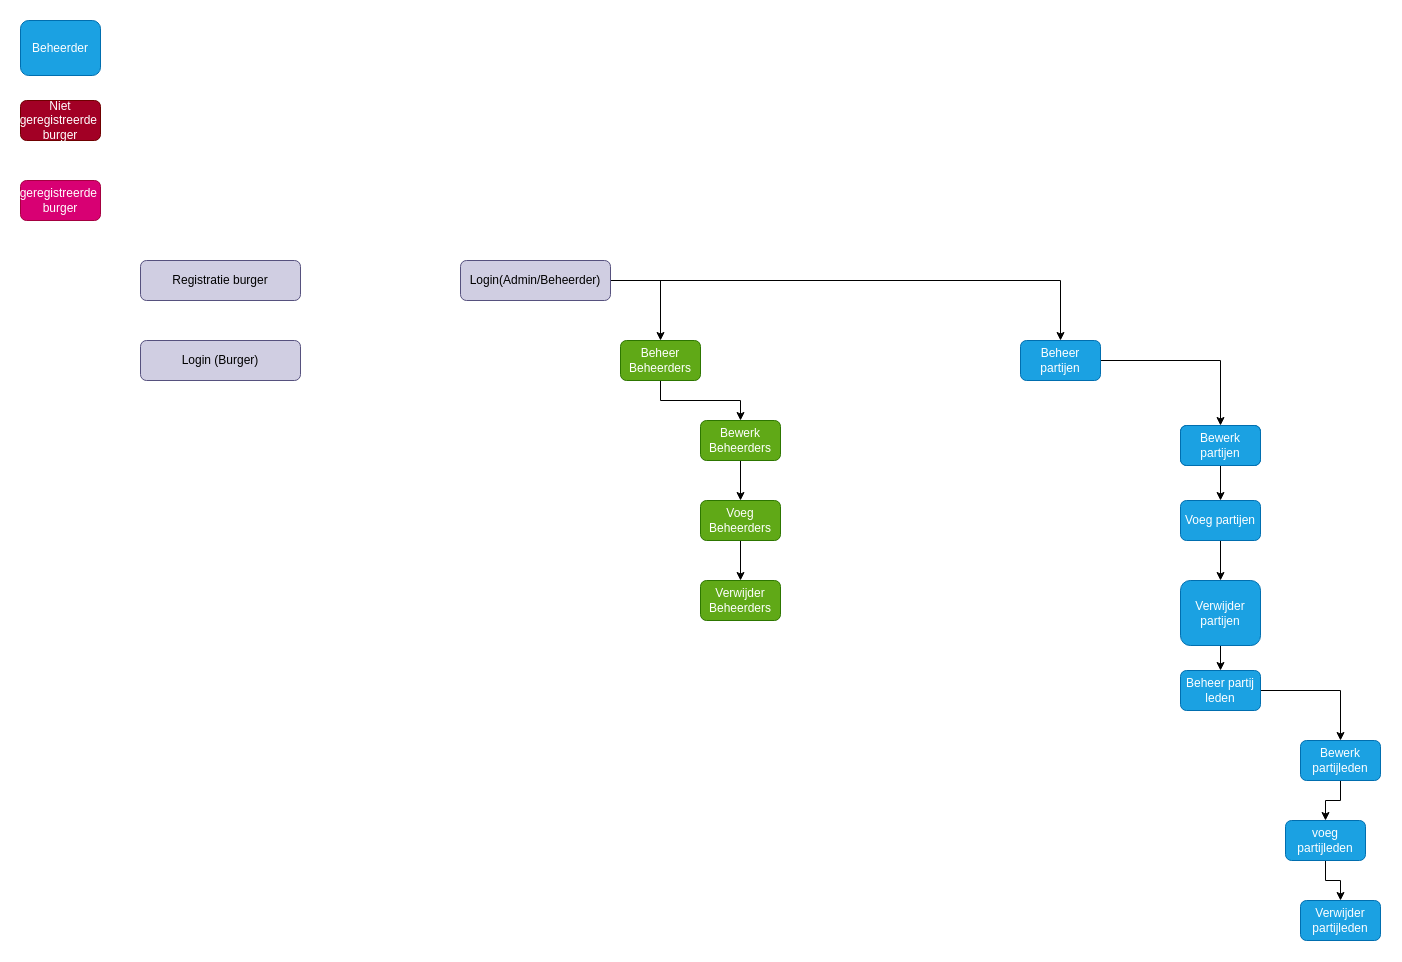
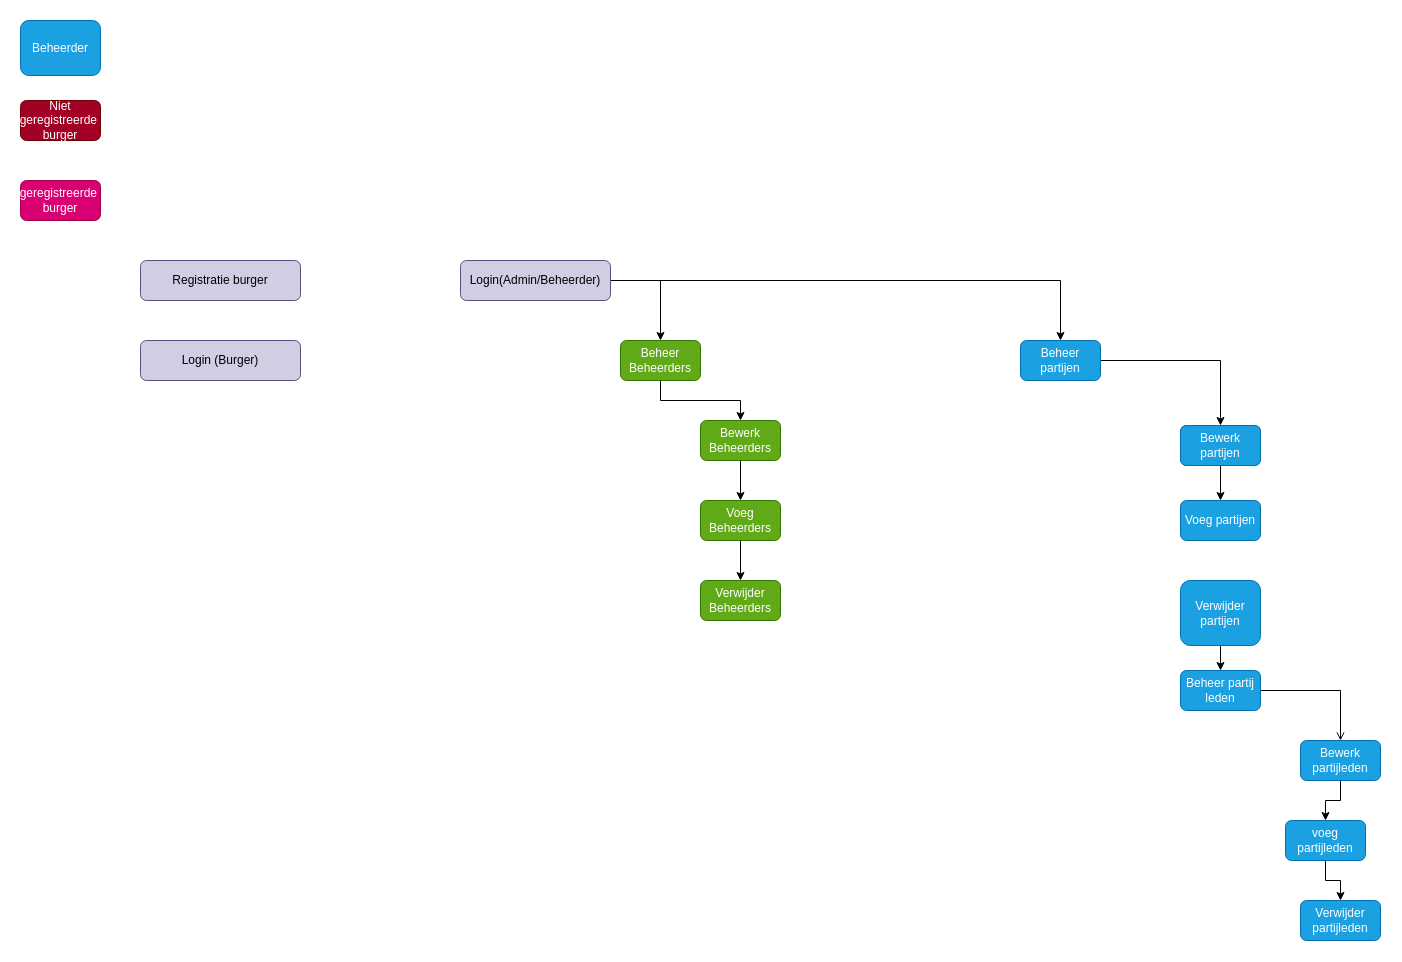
  <mxCell id="0" />
  <mxCell id="1" parent="0" />
  <mxCell id="2" style="edgeStyle=orthogonalEdgeStyle;rounded=0;orthogonalLoop=1;jettySize=auto;html=1;" parent="1" source="4" target="10" edge="1"><mxGeometry relative="1" as="geometry" /></mxCell>
  <mxCell id="3" style="edgeStyle=orthogonalEdgeStyle;rounded=0;orthogonalLoop=1;jettySize=auto;html=1;entryX=0.5;entryY=0;entryDx=0;entryDy=0;" edge="1" parent="1" source="4" target="17"><mxGeometry relative="1" as="geometry" /></mxCell>
  <mxCell id="4" value="Login(Admin/Beheerder)" style="rounded=1;whiteSpace=wrap;html=1;fillColor=#d0cee2;strokeColor=#56517e;" parent="1" vertex="1"><mxGeometry x="460" y="260" width="150" height="40" as="geometry" /></mxCell>
  <mxCell id="5" style="edgeStyle=orthogonalEdgeStyle;rounded=0;orthogonalLoop=1;jettySize=auto;html=1;" parent="1" source="6" target="8" edge="1"><mxGeometry relative="1" as="geometry" /></mxCell>
  <mxCell id="6" value="Bewerk Beheerders" style="rounded=1;whiteSpace=wrap;html=1;fillColor=#60a917;fontColor=#ffffff;strokeColor=#2D7600;" parent="1" vertex="1"><mxGeometry x="700" y="420" width="80" height="40" as="geometry" /></mxCell>
  <mxCell id="7" style="edgeStyle=orthogonalEdgeStyle;rounded=0;orthogonalLoop=1;jettySize=auto;html=1;entryX=0.5;entryY=0;entryDx=0;entryDy=0;" edge="1" parent="1" source="8" target="19"><mxGeometry relative="1" as="geometry" /></mxCell>
  <mxCell id="8" value="Voeg Beheerders" style="rounded=1;whiteSpace=wrap;html=1;fillColor=#60a917;fontColor=#ffffff;strokeColor=#2D7600;" parent="1" vertex="1"><mxGeometry x="700" y="500" width="80" height="40" as="geometry" /></mxCell>
  <mxCell id="9" style="edgeStyle=orthogonalEdgeStyle;rounded=0;orthogonalLoop=1;jettySize=auto;html=1;entryX=0.5;entryY=0;entryDx=0;entryDy=0;" parent="1" source="10" target="6" edge="1"><mxGeometry relative="1" as="geometry" /></mxCell>
  <mxCell id="10" value="Beheer Beheerders" style="rounded=1;whiteSpace=wrap;html=1;fillColor=#60a917;fontColor=#ffffff;strokeColor=#2D7600;" parent="1" vertex="1"><mxGeometry x="620" y="340" width="80" height="40" as="geometry" /></mxCell>
  <mxCell id="11" value="Beheerder" style="rounded=1;whiteSpace=wrap;html=1;fillColor=#1ba1e2;strokeColor=#006EAF;fontColor=#ffffff;" parent="1" vertex="1"><mxGeometry x="20" y="20" width="80" height="55" as="geometry" /></mxCell>
  <mxCell id="12" value="Niet geregistreerde&amp;nbsp;&lt;br&gt;burger" style="rounded=1;whiteSpace=wrap;html=1;fillColor=#a20025;strokeColor=#6F0000;fontColor=#ffffff;" parent="1" vertex="1"><mxGeometry x="20" y="100" width="80" height="40" as="geometry" /></mxCell>
  <mxCell id="13" value="geregistreerde&amp;nbsp;&lt;br&gt;burger" style="rounded=1;whiteSpace=wrap;html=1;fillColor=#d80073;strokeColor=#A50040;fontColor=#ffffff;" parent="1" vertex="1"><mxGeometry x="20" y="180" width="80" height="40" as="geometry" /></mxCell>
  <mxCell id="14" value="Registratie burger" style="rounded=1;whiteSpace=wrap;html=1;fillColor=#d0cee2;strokeColor=#56517e;" parent="1" vertex="1"><mxGeometry x="140" y="260" width="160" height="40" as="geometry" /></mxCell>
  <mxCell id="15" value="Login (Burger)" style="rounded=1;whiteSpace=wrap;html=1;fillColor=#d0cee2;strokeColor=#56517e;" parent="1" vertex="1"><mxGeometry x="140" y="340" width="160" height="40" as="geometry" /></mxCell>
  <mxCell id="16" style="edgeStyle=orthogonalEdgeStyle;rounded=0;orthogonalLoop=1;jettySize=auto;html=1;" edge="1" parent="1" source="17" target="25"><mxGeometry relative="1" as="geometry" /></mxCell>
  <mxCell id="17" value="Beheer partijen" style="rounded=1;whiteSpace=wrap;html=1;fillColor=#1ba1e2;strokeColor=#006EAF;fontColor=#ffffff;" vertex="1" parent="1"><mxGeometry x="1020" y="340" width="80" height="40" as="geometry" /></mxCell>
  <mxCell id="18" value="Beheer partijen" style="rounded=1;whiteSpace=wrap;html=1;fillColor=#1ba1e2;strokeColor=#006EAF;fontColor=#ffffff;" vertex="1" parent="1"><mxGeometry x="1180" y="425" width="80" height="40" as="geometry" /></mxCell>
  <mxCell id="19" value="Verwijder&lt;br&gt;Beheerders" style="rounded=1;whiteSpace=wrap;html=1;fillColor=#60a917;fontColor=#ffffff;strokeColor=#2D7600;" vertex="1" parent="1"><mxGeometry x="700" y="580" width="80" height="40" as="geometry" /></mxCell>
- <mxCell id="20" style="edgeStyle=orthogonalEdgeStyle;rounded=0;orthogonalLoop=1;jettySize=auto;html=1;" edge="1" parent="1" source="21" target="23"><mxGeometry relative="1" as="geometry" /></mxCell>
  <mxCell id="21" value="Voeg partijen" style="rounded=1;whiteSpace=wrap;html=1;fillColor=#1ba1e2;strokeColor=#006EAF;fontColor=#ffffff;" vertex="1" parent="1"><mxGeometry x="1180" y="500" width="80" height="40" as="geometry" /></mxCell>
  <mxCell id="22" style="edgeStyle=orthogonalEdgeStyle;rounded=0;orthogonalLoop=1;jettySize=auto;html=1;" edge="1" parent="1" source="23" target="27"><mxGeometry relative="1" as="geometry" /></mxCell>
  <mxCell id="23" value="Verwijder partijen" style="rounded=1;whiteSpace=wrap;html=1;fillColor=#1ba1e2;strokeColor=#006EAF;fontColor=#ffffff;" vertex="1" parent="1"><mxGeometry x="1180" y="580" width="80" height="65" as="geometry" /></mxCell>
  <mxCell id="24" style="edgeStyle=orthogonalEdgeStyle;rounded=0;orthogonalLoop=1;jettySize=auto;html=1;" edge="1" parent="1" source="25" target="21"><mxGeometry relative="1" as="geometry" /></mxCell>
  <mxCell id="25" value="Bewerk partijen" style="rounded=1;whiteSpace=wrap;html=1;fillColor=#1ba1e2;strokeColor=#006EAF;fontColor=#ffffff;" vertex="1" parent="1"><mxGeometry x="1180" y="425" width="80" height="40" as="geometry" /></mxCell>
- <mxCell id="26" style="edgeStyle=orthogonalEdgeStyle;rounded=0;orthogonalLoop=1;jettySize=auto;html=1;entryX=0.5;entryY=0;entryDx=0;entryDy=0;" edge="1" parent="1" source="27" target="29"><mxGeometry relative="1" as="geometry" /></mxCell>
+ <mxCell id="26" style="edgeStyle=orthogonalEdgeStyle;rounded=0;orthogonalLoop=1;jettySize=auto;html=1;entryX=0.5;entryY=0;entryDx=0;entryDy=0;endArrow=open;" edge="1" parent="1" source="27" target="29"><mxGeometry relative="1" as="geometry" /></mxCell>
  <mxCell id="27" value="Beheer partij leden" style="rounded=1;whiteSpace=wrap;html=1;fillColor=#1ba1e2;strokeColor=#006EAF;fontColor=#ffffff;" vertex="1" parent="1"><mxGeometry x="1180" y="670" width="80" height="40" as="geometry" /></mxCell>
  <mxCell id="28" style="edgeStyle=orthogonalEdgeStyle;rounded=0;orthogonalLoop=1;jettySize=auto;html=1;" edge="1" parent="1" source="29" target="31"><mxGeometry relative="1" as="geometry" /></mxCell>
  <mxCell id="29" value="Bewerk partijleden" style="rounded=1;whiteSpace=wrap;html=1;fillColor=#1ba1e2;strokeColor=#006EAF;fontColor=#ffffff;" vertex="1" parent="1"><mxGeometry x="1300" y="740" width="80" height="40" as="geometry" /></mxCell>
  <mxCell id="30" style="edgeStyle=orthogonalEdgeStyle;rounded=0;orthogonalLoop=1;jettySize=auto;html=1;entryX=0.5;entryY=0;entryDx=0;entryDy=0;" edge="1" parent="1" source="31" target="32"><mxGeometry relative="1" as="geometry" /></mxCell>
  <mxCell id="31" value="voeg&lt;br&gt;partijleden" style="rounded=1;whiteSpace=wrap;html=1;fillColor=#1ba1e2;strokeColor=#006EAF;fontColor=#ffffff;" vertex="1" parent="1"><mxGeometry x="1285" y="820" width="80" height="40" as="geometry" /></mxCell>
  <mxCell id="32" value="Verwijder&lt;br&gt;partijleden" style="rounded=1;whiteSpace=wrap;html=1;fillColor=#1ba1e2;strokeColor=#006EAF;fontColor=#ffffff;" vertex="1" parent="1"><mxGeometry x="1300" y="900" width="80" height="40" as="geometry" /></mxCell>
